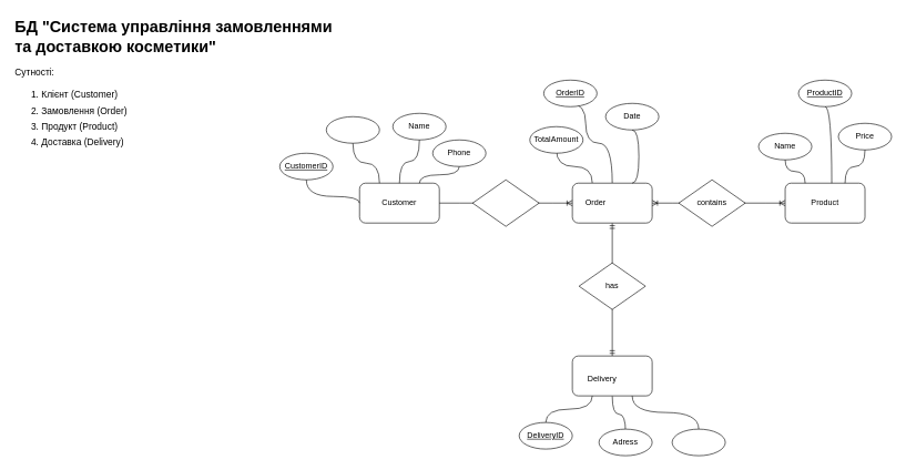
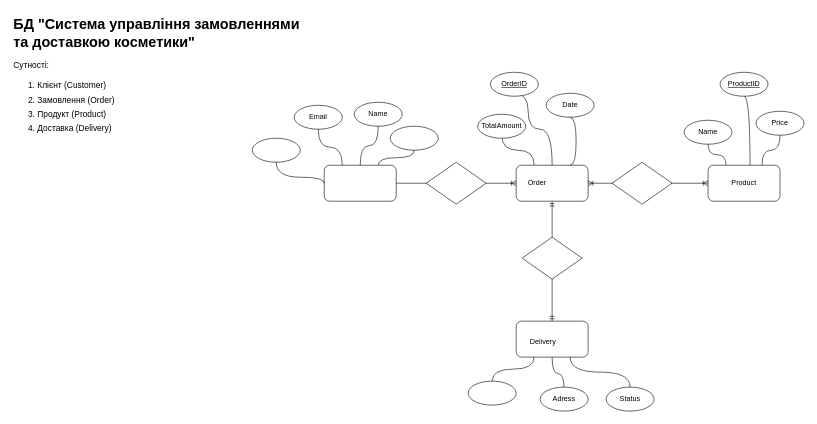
  <mxCell id="0" />
  <mxCell id="1" parent="0" />
  <mxCell id="2" value="" style="endArrow=none;html=1;rounded=0;entryX=0.5;entryY=1;entryDx=0;entryDy=0;exitX=0.5;exitY=0;exitDx=0;exitDy=0;edgeStyle=orthogonalEdgeStyle;curved=1;" edge="1" parent="1" source="44" target="10"><mxGeometry width="50" height="50" relative="1" as="geometry"><mxPoint x="870" y="665" as="sourcePoint" /><mxPoint x="920" y="615" as="targetPoint" /></mxGeometry></mxCell>
  <mxCell id="3" value="" style="fontSize=12;html=1;endArrow=ERmandOne;startArrow=ERmandOne;rounded=0;exitX=0.5;exitY=0;exitDx=0;exitDy=0;entryX=0.5;entryY=1;entryDx=0;entryDy=0;" edge="1" parent="1" source="10" target="9"><mxGeometry width="100" height="100" relative="1" as="geometry"><mxPoint x="911" y="540" as="sourcePoint" /><mxPoint x="911" y="340" as="targetPoint" /></mxGeometry></mxCell>
  <mxCell id="4" value="" style="edgeStyle=entityRelationEdgeStyle;fontSize=12;html=1;endArrow=ERoneToMany;startArrow=ERoneToMany;rounded=0;exitX=1;exitY=0.5;exitDx=0;exitDy=0;entryX=0;entryY=0.5;entryDx=0;entryDy=0;" edge="1" parent="1" source="9" target="8"><mxGeometry width="100" height="100" relative="1" as="geometry"><mxPoint x="1040" y="345" as="sourcePoint" /><mxPoint x="1140" y="245" as="targetPoint" /></mxGeometry></mxCell>
  <mxCell id="5" value="" style="endArrow=none;html=1;rounded=0;entryX=0.5;entryY=1;entryDx=0;entryDy=0;exitX=0.5;exitY=0;exitDx=0;exitDy=0;edgeStyle=orthogonalEdgeStyle;curved=1;" edge="1" parent="1" source="9" target="37"><mxGeometry width="50" height="50" relative="1" as="geometry"><mxPoint x="930" y="235" as="sourcePoint" /><mxPoint x="980" y="185" as="targetPoint" /><Array as="points"><mxPoint x="920" y="215" /><mxPoint x="880" y="215" /><mxPoint x="880" y="155" /></Array></mxGeometry></mxCell>
  <mxCell id="6" value="" style="endArrow=none;html=1;rounded=0;exitX=0.25;exitY=0;exitDx=0;exitDy=0;entryX=0.5;entryY=1;entryDx=0;entryDy=0;edgeStyle=orthogonalEdgeStyle;curved=1;" edge="1" parent="1" source="9" target="39"><mxGeometry width="50" height="50" relative="1" as="geometry"><mxPoint x="860" y="355" as="sourcePoint" /><mxPoint x="860" y="235" as="targetPoint" /></mxGeometry></mxCell>
  <mxCell id="7" value="" style="rounded=1;whiteSpace=wrap;html=1;" vertex="1" parent="1"><mxGeometry x="540" y="275" width="120" height="60" as="geometry" /></mxCell>
  <mxCell id="8" value="" style="rounded=1;whiteSpace=wrap;html=1;" vertex="1" parent="1"><mxGeometry x="1180" y="275" width="120" height="60" as="geometry" /></mxCell>
  <mxCell id="9" value="" style="rounded=1;whiteSpace=wrap;html=1;" vertex="1" parent="1"><mxGeometry x="860" y="275" width="120" height="60" as="geometry" /></mxCell>
  <mxCell id="10" value="" style="rounded=1;whiteSpace=wrap;html=1;" vertex="1" parent="1"><mxGeometry x="860" y="535" width="120" height="60" as="geometry" /></mxCell>
- <mxCell id="11" value="Customer" style="text;html=1;align=center;verticalAlign=middle;whiteSpace=wrap;rounded=0;" vertex="1" parent="1"><mxGeometry x="570" y="290" width="60" height="30" as="geometry" /></mxCell>
  <mxCell id="12" value="Order" style="text;html=1;align=center;verticalAlign=middle;whiteSpace=wrap;rounded=0;" vertex="1" parent="1"><mxGeometry x="865" y="290" width="60" height="30" as="geometry" /></mxCell>
  <mxCell id="13" value="Product" style="text;html=1;align=center;verticalAlign=middle;whiteSpace=wrap;rounded=0;" vertex="1" parent="1"><mxGeometry x="1210" y="290" width="60" height="30" as="geometry" /></mxCell>
  <mxCell id="14" value="Delivery" style="text;html=1;align=center;verticalAlign=middle;whiteSpace=wrap;rounded=0;" vertex="1" parent="1"><mxGeometry x="875" y="555" width="60" height="30" as="geometry" /></mxCell>
  <mxCell id="15" value="" style="rhombus;whiteSpace=wrap;html=1;" vertex="1" parent="1"><mxGeometry x="1020" y="270" width="100" height="70" as="geometry" /></mxCell>
  <mxCell id="16" value="" style="rhombus;whiteSpace=wrap;html=1;" vertex="1" parent="1"><mxGeometry x="870" y="395" width="100" height="70" as="geometry" /></mxCell>
- <mxCell id="17" value="contains" style="text;html=1;align=center;verticalAlign=middle;whiteSpace=wrap;rounded=0;" vertex="1" parent="1"><mxGeometry x="1040" y="290" width="60" height="30" as="geometry" /></mxCell>
- <mxCell id="18" value="has" style="text;html=1;align=center;verticalAlign=middle;whiteSpace=wrap;rounded=0;" vertex="1" parent="1"><mxGeometry x="890" y="415" width="60" height="30" as="geometry" /></mxCell>
  <mxCell id="19" value="" style="ellipse;whiteSpace=wrap;html=1;" vertex="1" parent="1"><mxGeometry x="490" y="175" width="80" height="40" as="geometry" /></mxCell>
  <mxCell id="20" value="" style="ellipse;whiteSpace=wrap;html=1;" vertex="1" parent="1"><mxGeometry x="650" y="210" width="80" height="40" as="geometry" /></mxCell>
  <mxCell id="21" value="" style="ellipse;whiteSpace=wrap;html=1;" vertex="1" parent="1"><mxGeometry x="590" y="170" width="80" height="40" as="geometry" /></mxCell>
  <mxCell id="22" value="" style="ellipse;whiteSpace=wrap;html=1;" vertex="1" parent="1"><mxGeometry x="420" y="230" width="80" height="40" as="geometry" /></mxCell>
  <mxCell id="23" value="&lt;h1 style=&quot;margin-top: 0px;&quot;&gt;БД &quot;Система управління замовленнями та доставкою косметики&quot;&lt;/h1&gt;&lt;div style=&quot;font-size: 14px;&quot;&gt;&lt;font style=&quot;font-size: 14px;&quot;&gt;Сутності:&lt;/font&gt;&lt;br&gt;&lt;ol style=&quot;line-height: 170%;&quot;&gt;&lt;li style=&quot;text-align: justify;&quot;&gt;Клієнт (Customer)&lt;/li&gt;&lt;li style=&quot;text-align: justify;&quot;&gt;Замовлення (Order)&lt;/li&gt;&lt;li style=&quot;text-align: justify;&quot;&gt;Продукт (Product)&lt;/li&gt;&lt;li style=&quot;text-align: justify;&quot;&gt;Доставка (Delivery)&lt;/li&gt;&lt;/ol&gt;&lt;/div&gt;" style="text;html=1;whiteSpace=wrap;overflow=hidden;rounded=0;" vertex="1" parent="1"><mxGeometry x="20" y="20" width="480" height="210" as="geometry" /></mxCell>
- <mxCell id="24" value="&lt;u&gt;CustomerID&lt;/u&gt;" style="text;html=1;align=center;verticalAlign=middle;whiteSpace=wrap;rounded=0;" vertex="1" parent="1"><mxGeometry x="430" y="235" width="60" height="30" as="geometry" /></mxCell>
  <mxCell id="25" value="Name" style="text;html=1;align=center;verticalAlign=middle;whiteSpace=wrap;rounded=0;" vertex="1" parent="1"><mxGeometry x="600" y="175" width="60" height="30" as="geometry" /></mxCell>
- <mxCell id="27" value="Phone" style="text;html=1;align=center;verticalAlign=middle;whiteSpace=wrap;rounded=0;" vertex="1" parent="1"><mxGeometry x="660" y="215" width="60" height="30" as="geometry" /></mxCell>
+ <mxCell id="26" value="Email" style="text;html=1;align=center;verticalAlign=middle;whiteSpace=wrap;rounded=0;" vertex="1" parent="1"><mxGeometry x="500" y="180" width="60" height="30" as="geometry" /></mxCell>
  <mxCell id="28" value="" style="ellipse;whiteSpace=wrap;html=1;" vertex="1" parent="1"><mxGeometry x="910" y="155" width="80" height="40" as="geometry" /></mxCell>
  <mxCell id="29" value="" style="ellipse;whiteSpace=wrap;html=1;" vertex="1" parent="1"><mxGeometry x="796" y="190" width="80" height="40" as="geometry" /></mxCell>
  <mxCell id="30" value="" style="ellipse;whiteSpace=wrap;html=1;" vertex="1" parent="1"><mxGeometry x="817" y="120" width="80" height="40" as="geometry" /></mxCell>
  <mxCell id="31" value="" style="ellipse;whiteSpace=wrap;html=1;" vertex="1" parent="1"><mxGeometry x="1260" y="185" width="80" height="40" as="geometry" /></mxCell>
  <mxCell id="32" value="" style="ellipse;whiteSpace=wrap;html=1;" vertex="1" parent="1"><mxGeometry x="1140" y="200" width="80" height="40" as="geometry" /></mxCell>
  <mxCell id="33" value="" style="ellipse;whiteSpace=wrap;html=1;" vertex="1" parent="1"><mxGeometry x="1200" y="120" width="80" height="40" as="geometry" /></mxCell>
  <mxCell id="34" value="" style="ellipse;whiteSpace=wrap;html=1;" vertex="1" parent="1"><mxGeometry x="900" y="645" width="80" height="40" as="geometry" /></mxCell>
  <mxCell id="35" value="" style="ellipse;whiteSpace=wrap;html=1;" vertex="1" parent="1"><mxGeometry x="1010" y="645" width="80" height="40" as="geometry" /></mxCell>
  <mxCell id="36" value="" style="ellipse;whiteSpace=wrap;html=1;" vertex="1" parent="1"><mxGeometry x="780" y="635" width="80" height="40" as="geometry" /></mxCell>
  <mxCell id="37" value="&lt;u&gt;OrderID&lt;/u&gt;" style="text;html=1;align=center;verticalAlign=middle;whiteSpace=wrap;rounded=0;" vertex="1" parent="1"><mxGeometry x="827" y="125" width="60" height="30" as="geometry" /></mxCell>
  <mxCell id="38" value="Date" style="text;html=1;align=center;verticalAlign=middle;whiteSpace=wrap;rounded=0;" vertex="1" parent="1"><mxGeometry x="920" y="160" width="60" height="30" as="geometry" /></mxCell>
  <mxCell id="39" value="TotalAmount" style="text;html=1;align=center;verticalAlign=middle;whiteSpace=wrap;rounded=0;" vertex="1" parent="1"><mxGeometry x="806" y="195" width="60" height="30" as="geometry" /></mxCell>
  <mxCell id="40" value="Name" style="text;html=1;align=center;verticalAlign=middle;whiteSpace=wrap;rounded=0;" vertex="1" parent="1"><mxGeometry x="1150" y="205" width="60" height="30" as="geometry" /></mxCell>
  <mxCell id="41" value="&lt;u&gt;ProductID&lt;/u&gt;" style="text;html=1;align=center;verticalAlign=middle;whiteSpace=wrap;rounded=0;" vertex="1" parent="1"><mxGeometry x="1210" y="125" width="60" height="30" as="geometry" /></mxCell>
  <mxCell id="42" value="Price" style="text;html=1;align=center;verticalAlign=middle;whiteSpace=wrap;rounded=0;" vertex="1" parent="1"><mxGeometry x="1270" y="190" width="60" height="30" as="geometry" /></mxCell>
- <mxCell id="43" value="&lt;u&gt;DeliveryID&lt;/u&gt;" style="text;html=1;align=center;verticalAlign=middle;whiteSpace=wrap;rounded=0;" vertex="1" parent="1"><mxGeometry x="790" y="640" width="60" height="30" as="geometry" /></mxCell>
  <mxCell id="44" value="Adress" style="text;html=1;align=center;verticalAlign=middle;whiteSpace=wrap;rounded=0;" vertex="1" parent="1"><mxGeometry x="910" y="650" width="60" height="30" as="geometry" /></mxCell>
+ <mxCell id="45" value="Status" style="text;html=1;align=center;verticalAlign=middle;whiteSpace=wrap;rounded=0;" vertex="1" parent="1"><mxGeometry x="1020" y="650" width="60" height="30" as="geometry" /></mxCell>
  <mxCell id="46" value="" style="edgeStyle=entityRelationEdgeStyle;fontSize=12;html=1;endArrow=ERoneToMany;rounded=0;entryX=0;entryY=0.5;entryDx=0;entryDy=0;exitX=1;exitY=0.5;exitDx=0;exitDy=0;" edge="1" parent="1" source="7" target="9"><mxGeometry width="100" height="100" relative="1" as="geometry"><mxPoint x="710" y="415" as="sourcePoint" /><mxPoint x="660" y="305" as="targetPoint" /><Array as="points"><mxPoint x="800" y="375" /><mxPoint x="860" y="305" /></Array></mxGeometry></mxCell>
  <mxCell id="47" value="" style="rhombus;whiteSpace=wrap;html=1;" vertex="1" parent="1"><mxGeometry x="710" y="270" width="100" height="70" as="geometry" /></mxCell>
  <mxCell id="48" value="" style="endArrow=none;html=1;rounded=0;exitX=0.75;exitY=0;exitDx=0;exitDy=0;entryX=0.5;entryY=1;entryDx=0;entryDy=0;edgeStyle=orthogonalEdgeStyle;curved=1;" edge="1" parent="1" source="9" target="28"><mxGeometry width="50" height="50" relative="1" as="geometry"><mxPoint x="920" y="245" as="sourcePoint" /><mxPoint x="970" y="195" as="targetPoint" /><Array as="points"><mxPoint x="960" y="275" /><mxPoint x="960" y="195" /></Array></mxGeometry></mxCell>
  <mxCell id="49" value="" style="endArrow=none;html=1;rounded=0;entryX=0.5;entryY=1;entryDx=0;entryDy=0;exitX=0;exitY=0.5;exitDx=0;exitDy=0;edgeStyle=orthogonalEdgeStyle;curved=1;" edge="1" parent="1" source="7" target="22"><mxGeometry width="50" height="50" relative="1" as="geometry"><mxPoint x="590" y="265" as="sourcePoint" /><mxPoint x="640" y="215" as="targetPoint" /><Array as="points"><mxPoint x="540" y="295" /><mxPoint x="460" y="295" /></Array></mxGeometry></mxCell>
  <mxCell id="50" value="" style="endArrow=none;html=1;rounded=0;entryX=0.5;entryY=1;entryDx=0;entryDy=0;exitX=0.25;exitY=0;exitDx=0;exitDy=0;edgeStyle=orthogonalEdgeStyle;curved=1;" edge="1" parent="1" source="7" target="19"><mxGeometry width="50" height="50" relative="1" as="geometry"><mxPoint x="590" y="265" as="sourcePoint" /><mxPoint x="640" y="215" as="targetPoint" /></mxGeometry></mxCell>
  <mxCell id="51" value="" style="endArrow=none;html=1;rounded=0;entryX=0.5;entryY=1;entryDx=0;entryDy=0;exitX=0.5;exitY=0;exitDx=0;exitDy=0;edgeStyle=orthogonalEdgeStyle;curved=1;" edge="1" parent="1" source="7" target="21"><mxGeometry width="50" height="50" relative="1" as="geometry"><mxPoint x="590" y="265" as="sourcePoint" /><mxPoint x="640" y="215" as="targetPoint" /></mxGeometry></mxCell>
  <mxCell id="52" value="" style="endArrow=none;html=1;rounded=0;entryX=0.5;entryY=1;entryDx=0;entryDy=0;exitX=0.75;exitY=0;exitDx=0;exitDy=0;edgeStyle=orthogonalEdgeStyle;curved=1;" edge="1" parent="1" source="7" target="20"><mxGeometry width="50" height="50" relative="1" as="geometry"><mxPoint x="590" y="265" as="sourcePoint" /><mxPoint x="640" y="215" as="targetPoint" /></mxGeometry></mxCell>
  <mxCell id="53" value="" style="endArrow=none;html=1;rounded=0;entryX=0.5;entryY=1;entryDx=0;entryDy=0;exitX=0.25;exitY=0;exitDx=0;exitDy=0;edgeStyle=orthogonalEdgeStyle;curved=1;" edge="1" parent="1" source="8" target="32"><mxGeometry width="50" height="50" relative="1" as="geometry"><mxPoint x="1150" y="295" as="sourcePoint" /><mxPoint x="1200" y="245" as="targetPoint" /></mxGeometry></mxCell>
  <mxCell id="54" value="" style="endArrow=none;html=1;rounded=0;entryX=0.5;entryY=1;entryDx=0;entryDy=0;edgeStyle=orthogonalEdgeStyle;curved=1;" edge="1" parent="1" source="8" target="33"><mxGeometry width="50" height="50" relative="1" as="geometry"><mxPoint x="1280" y="205" as="sourcePoint" /><mxPoint x="1330" y="155" as="targetPoint" /><Array as="points"><mxPoint x="1250" y="160" /></Array></mxGeometry></mxCell>
  <mxCell id="55" value="" style="endArrow=none;html=1;rounded=0;exitX=0.75;exitY=0;exitDx=0;exitDy=0;entryX=0.5;entryY=1;entryDx=0;entryDy=0;edgeStyle=orthogonalEdgeStyle;curved=1;" edge="1" parent="1" source="8" target="31"><mxGeometry width="50" height="50" relative="1" as="geometry"><mxPoint x="1280" y="205" as="sourcePoint" /><mxPoint x="1330" y="155" as="targetPoint" /></mxGeometry></mxCell>
  <mxCell id="56" value="" style="endArrow=none;html=1;rounded=0;entryX=0.25;entryY=1;entryDx=0;entryDy=0;exitX=0.5;exitY=0;exitDx=0;exitDy=0;edgeStyle=orthogonalEdgeStyle;curved=1;" edge="1" parent="1" source="36" target="10"><mxGeometry width="50" height="50" relative="1" as="geometry"><mxPoint x="870" y="665" as="sourcePoint" /><mxPoint x="920" y="615" as="targetPoint" /></mxGeometry></mxCell>
  <mxCell id="57" value="" style="endArrow=none;html=1;rounded=0;entryX=0.75;entryY=1;entryDx=0;entryDy=0;exitX=0.5;exitY=0;exitDx=0;exitDy=0;edgeStyle=orthogonalEdgeStyle;curved=1;" edge="1" parent="1" source="35" target="10"><mxGeometry width="50" height="50" relative="1" as="geometry"><mxPoint x="870" y="665" as="sourcePoint" /><mxPoint x="920" y="615" as="targetPoint" /></mxGeometry></mxCell>
